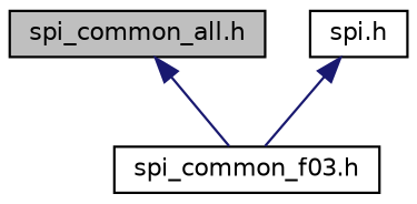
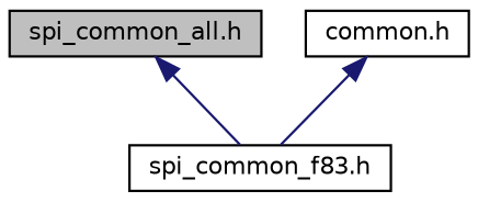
  digraph {
    node [color=black fillcolor=white fontname=Helvetica fontsize=10 shape=record style=filled]
    edge [color=midnightblue dir=back fontname=Helvetica fontsize=10 labelfontname=Helvetica labelfontsize=10 style=solid]
    n1 [fillcolor=grey75 fontcolor=black height=0.2 label="spi_common_all.h" width=0.4]
-   n2 [height=0.2 label="spi_common_f03.h" width=0.4]
-   n3 [height=0.2 label="spi.h" width=0.4]
+   n2 [height=0.2 label="spi_common_f83.h" width=0.4]
+   n3 [height=0.2 label="common.h" width=0.4]
    n1 -> n2
    n3 -> n2
  }
